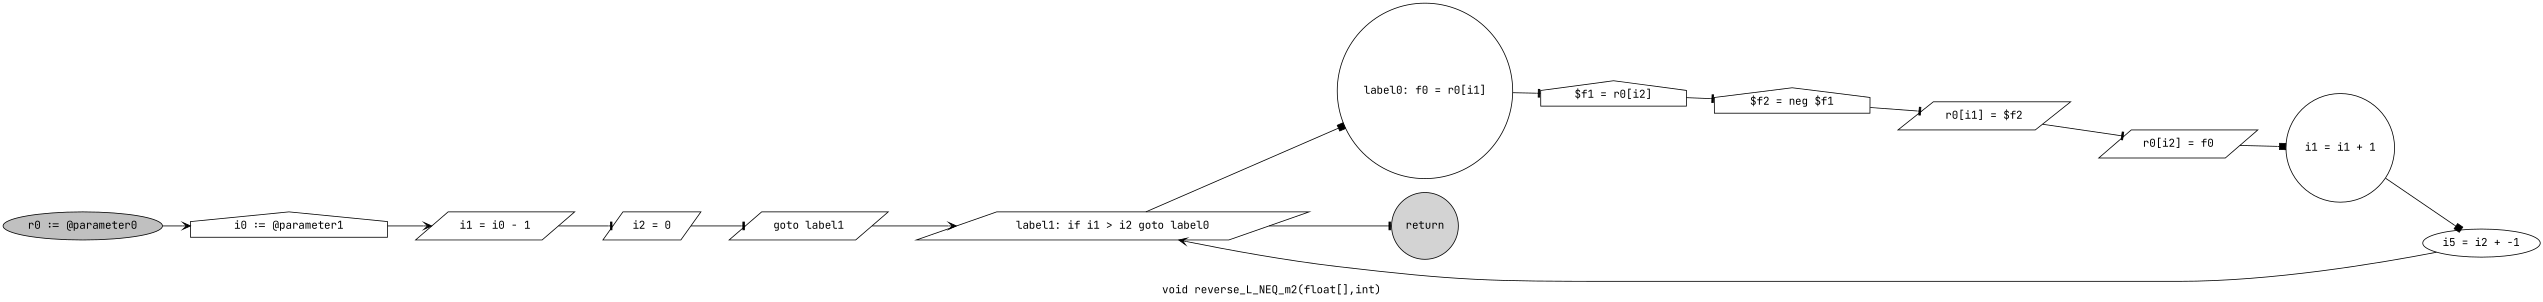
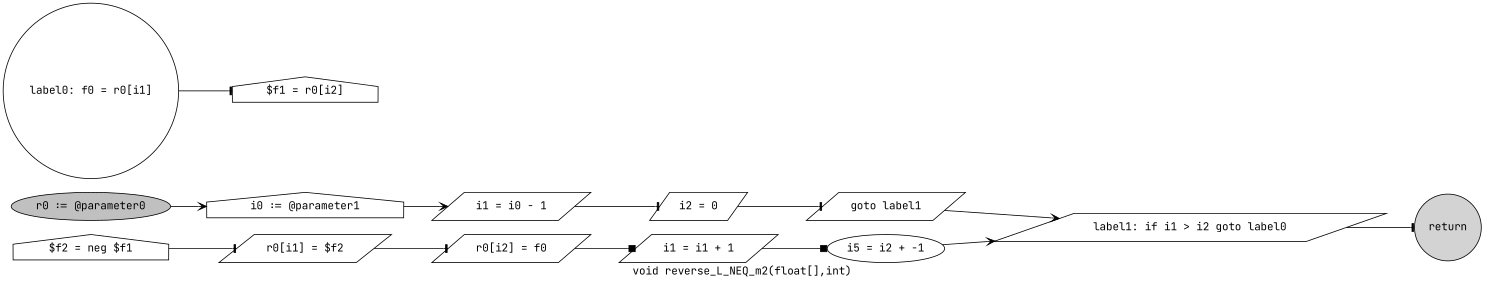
  digraph {
    fontname="JetBrains Mono"
    label="void reverse_L_NEQ_m2(float[],int)"
    rankdir=LR
    node [fontname="JetBrains Mono" shape=parallelogram]
    edge [arrowhead=tee fontname="JetBrains Mono"]
    n1 [fillcolor=gray label="r0 := @parameter0" shape=ellipse style=filled]
    n2 [label="i0 := @parameter1" shape=house]
    n3 [label="i1 = i0 - 1"]
    n4 [label="i2 = 0"]
    n5 [label="goto label1"]
    n6 [label="label1: if i1 > i2 goto label0"]
    n7 [label="label0: f0 = r0[i1]" shape=circle]
    n8 [fillcolor=lightgray label=return shape=circle style=filled]
    n9 [label="$f1 = r0[i2]" shape=house]
    n10 [label="$f2 = neg $f1" shape=house]
    n11 [label="r0[i1] = $f2"]
    n12 [label="r0[i2] = f0"]
-   n13 [label="i1 = i1 + 1" shape=circle]
+   n13 [label="i1 = i1 + 1"]
    n14 [label="i5 = i2 + -1" shape=ellipse]
    n1 -> n2 [arrowhead=vee]
    n2 -> n3 [arrowhead=vee]
    n3 -> n4
    n4 -> n5
    n5 -> n6 [arrowhead=vee]
-   n6 -> n7 [arrowhead=box]
    n6 -> n8
    n7 -> n9
-   n9 -> n10
    n10 -> n11
    n11 -> n12
    n12 -> n13 [arrowhead=box]
    n13 -> n14 [arrowhead=box]
    n14 -> n6 [arrowhead=vee]
  }
